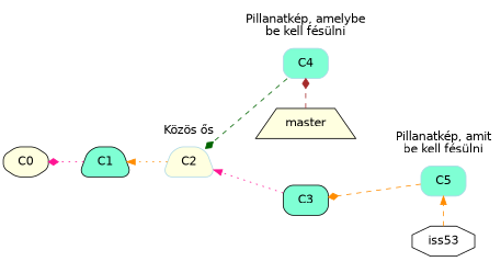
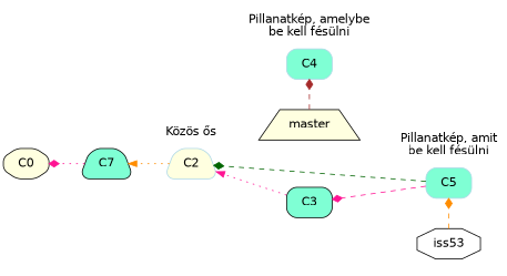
  digraph {
    fontname="DejaVu Sans"
    rankdir=RL
    splines=false
    node [fillcolor=aquamarine fontname="DejaVu Sans" shape=trapezium style="filled, rounded"]
    edge [arrowhead=diamond color=deeppink fontname="DejaVu Sans" style=dashed]
    n1 [color=lightblue fillcolor=lightyellow label=C2]
    n2 [color=lightblue label=C4 shape=box]
    n3 [fillcolor=lightyellow label=master style=filled]
    n4 [color=lightblue label=C5 shape=box]
    n5 [fillcolor=white label=iss53 shape=octagon style=filled]
-   n6 [label=C1]
+   n6 [label=C7]
    n7 [label=C3 shape=box]
    n8 [fillcolor=lightyellow label=C0 shape=octagon]
    subgraph cluster_1 {
      color=invis
      label="Közös ős"
      n1
    }
    subgraph cluster_2 {
      color=invis
      label="Pillanatkép, amelybe\nbe kell fésülni"
      subgraph sub_3 {
        color=invis
        label="Pillanatkép, amelybe\nbe kell fésülni"
        rank=same
        n2
        n3
      }
    }
    subgraph cluster_4 {
      color=invis
      label="Pillanatkép, amit\nbe kell fésülni"
      subgraph sub_5 {
        color=invis
        label="Pillanatkép, amit\nbe kell fésülni"
        rank=same
        n4
        n5
      }
    }
    n1 -> n6 [arrowhead=normal color=darkorange style=dotted]
-   n2 -> n1 [color=darkgreen]
+   n4 -> n1 [color=darkgreen]
    n3 -> n2 [color=brown minlen=2]
-   n4 -> n7 [color=darkorange]
-   n5 -> n4 [arrowhead=normal color=darkorange minlen=2]
+   n4 -> n7
+   n5 -> n4 [color=darkorange minlen=2]
    n6 -> n8 [style=dotted]
    n7 -> n1 [arrowhead=normal style=dotted]
  }
